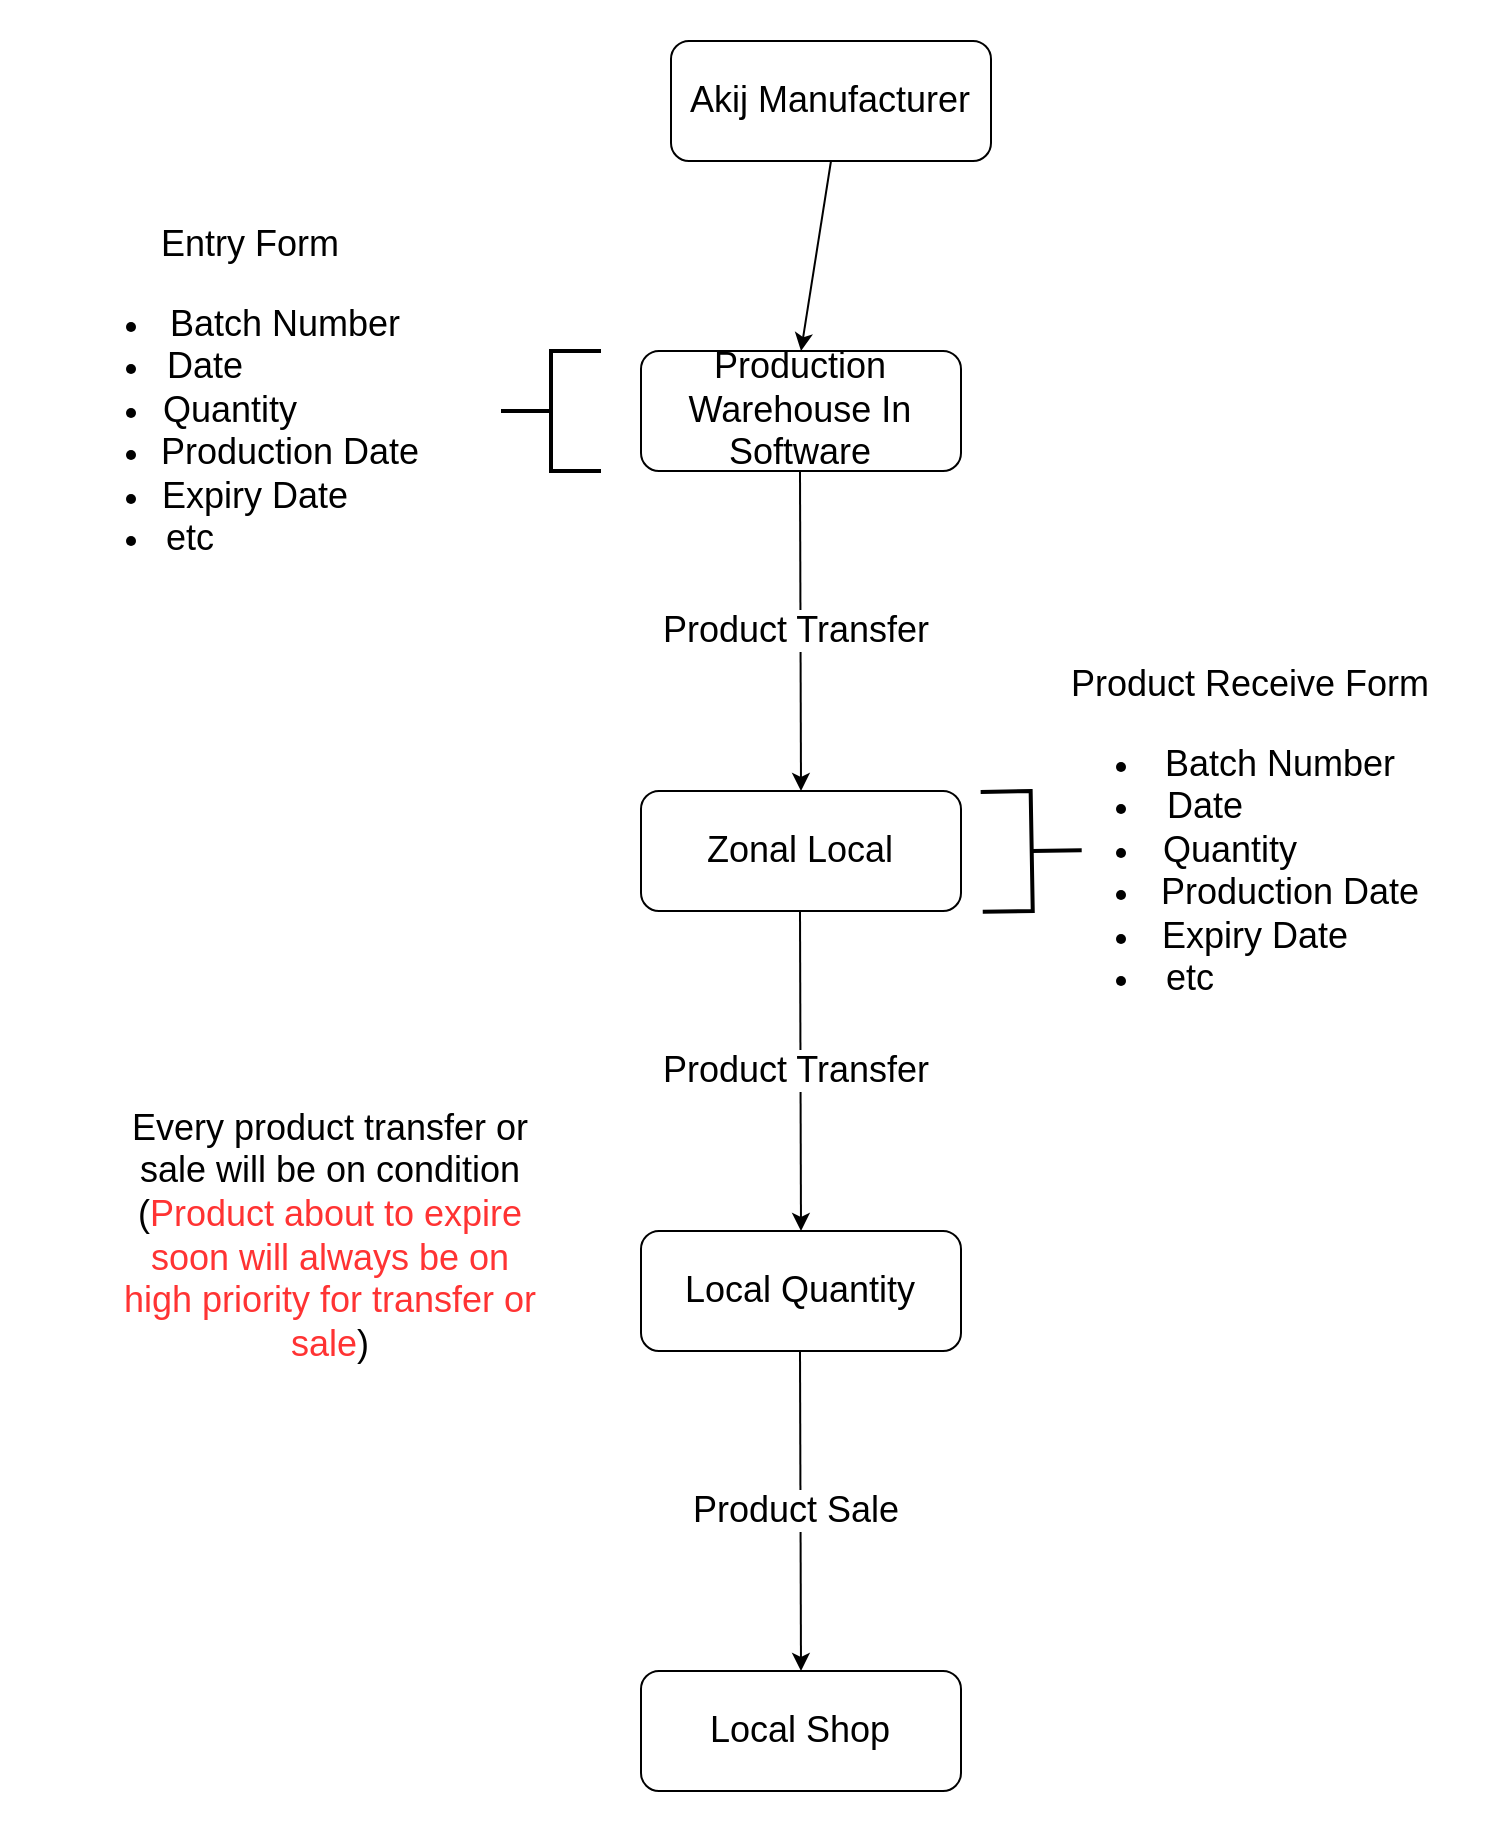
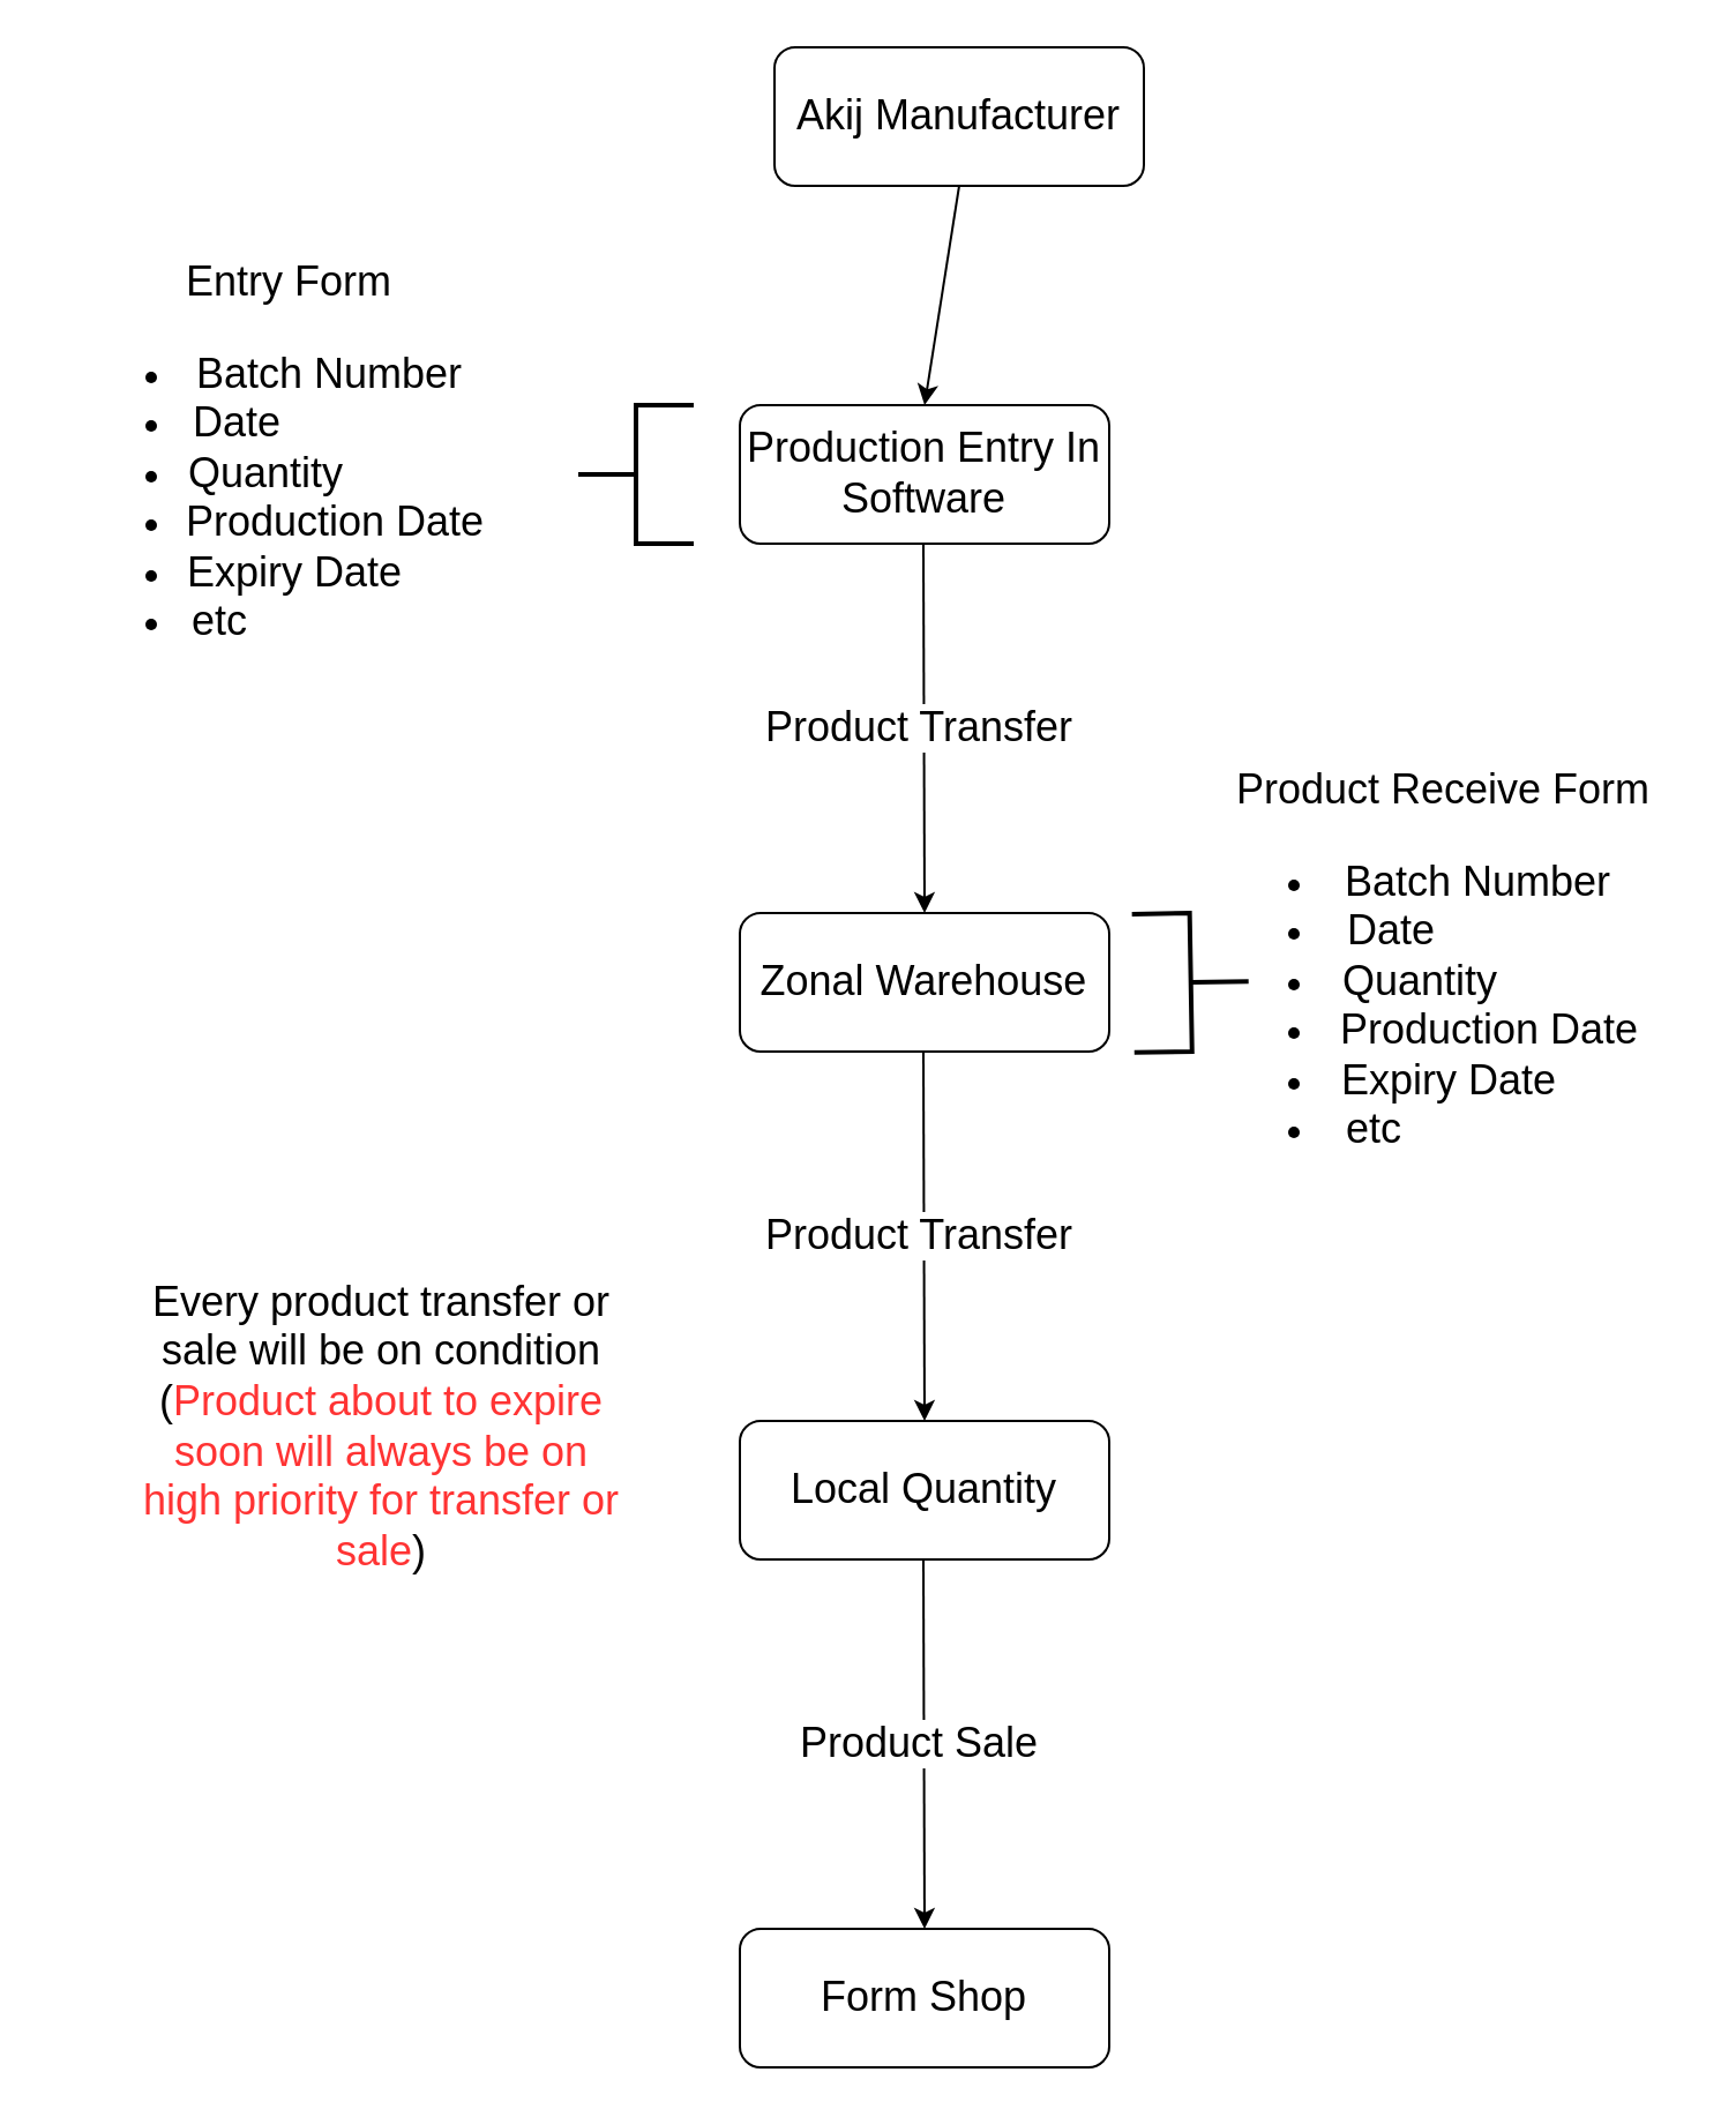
  <mxCell id="0" />
  <mxCell id="1" parent="0" />
  <mxCell id="2" value="&lt;font style=&quot;font-size: 18px;&quot;&gt;Akij Manufacturer&lt;/font&gt;" style="rounded=1;whiteSpace=wrap;html=1;" vertex="1" parent="1"><mxGeometry x="335" y="20" width="160" height="60" as="geometry" /></mxCell>
- <mxCell id="3" value="&lt;font style=&quot;font-size: 18px;&quot;&gt;Production Warehouse In Software&lt;/font&gt;" style="rounded=1;whiteSpace=wrap;html=1;" vertex="1" parent="1"><mxGeometry x="320" y="175" width="160" height="60" as="geometry" /></mxCell>
+ <mxCell id="3" value="&lt;font style=&quot;font-size: 18px;&quot;&gt;Production Entry In Software&lt;/font&gt;" style="rounded=1;whiteSpace=wrap;html=1;" vertex="1" parent="1"><mxGeometry x="320" y="175" width="160" height="60" as="geometry" /></mxCell>
  <mxCell id="4" value="" style="strokeWidth=2;html=1;shape=mxgraph.flowchart.annotation_2;align=left;labelPosition=right;pointerEvents=1;fontSize=18;" vertex="1" parent="1"><mxGeometry x="250" y="175" width="50" height="60" as="geometry" /></mxCell>
  <mxCell id="5" value="Entry Form&lt;br&gt;&lt;ul&gt;&lt;li&gt;Batch Number&amp;nbsp;&lt;/li&gt;&lt;li&gt;Date&amp;nbsp; &amp;nbsp; &amp;nbsp; &amp;nbsp; &amp;nbsp; &amp;nbsp; &amp;nbsp; &amp;nbsp; &amp;nbsp;&lt;/li&gt;&lt;li&gt;Quantity&amp;nbsp; &amp;nbsp; &amp;nbsp; &amp;nbsp; &amp;nbsp; &amp;nbsp;&amp;nbsp;&lt;/li&gt;&lt;li&gt;Production Date&lt;/li&gt;&lt;li&gt;Expiry Date&amp;nbsp; &amp;nbsp; &amp;nbsp; &amp;nbsp;&lt;/li&gt;&lt;li&gt;etc&amp;nbsp; &amp;nbsp; &amp;nbsp; &amp;nbsp; &amp;nbsp; &amp;nbsp; &amp;nbsp; &amp;nbsp; &amp;nbsp; &amp;nbsp;&amp;nbsp;&lt;/li&gt;&lt;/ul&gt;" style="text;html=1;strokeColor=none;fillColor=none;align=center;verticalAlign=middle;whiteSpace=wrap;rounded=0;fontSize=18;" vertex="1" parent="1"><mxGeometry x="20" y="122.5" width="210" height="165" as="geometry" /></mxCell>
- <mxCell id="6" value="&lt;font style=&quot;font-size: 18px;&quot;&gt;Zonal Local&lt;/font&gt;" style="rounded=1;whiteSpace=wrap;html=1;" vertex="1" parent="1"><mxGeometry x="320" y="395" width="160" height="60" as="geometry" /></mxCell>
+ <mxCell id="6" value="&lt;font style=&quot;font-size: 18px;&quot;&gt;Zonal Warehouse&lt;/font&gt;" style="rounded=1;whiteSpace=wrap;html=1;" vertex="1" parent="1"><mxGeometry x="320" y="395" width="160" height="60" as="geometry" /></mxCell>
  <mxCell id="7" value="" style="endArrow=classic;html=1;rounded=0;fontSize=18;entryX=0.5;entryY=0;entryDx=0;entryDy=0;" edge="1" parent="1" target="6"><mxGeometry relative="1" as="geometry"><mxPoint x="399.5" y="235" as="sourcePoint" /><mxPoint x="399.5" y="565" as="targetPoint" /></mxGeometry></mxCell>
  <mxCell id="8" value="Product Transfer&amp;nbsp;" style="edgeLabel;resizable=0;html=1;align=center;verticalAlign=middle;fontSize=18;" connectable="0" vertex="1" parent="7"><mxGeometry relative="1" as="geometry" /></mxCell>
  <mxCell id="9" value="" style="endArrow=classic;html=1;rounded=0;fontSize=18;exitX=0.5;exitY=1;exitDx=0;exitDy=0;" edge="1" parent="1" source="2"><mxGeometry width="50" height="50" relative="1" as="geometry"><mxPoint x="399.5" y="105" as="sourcePoint" /><mxPoint x="400" y="175" as="targetPoint" /></mxGeometry></mxCell>
  <mxCell id="10" value="" style="strokeWidth=2;html=1;shape=mxgraph.flowchart.annotation_2;align=left;labelPosition=right;pointerEvents=1;fontSize=18;rotation=-181;" vertex="1" parent="1"><mxGeometry x="490.35" y="395" width="50" height="60" as="geometry" /></mxCell>
  <mxCell id="11" value="Product Receive Form&lt;br&gt;&lt;ul&gt;&lt;li&gt;Batch Number&amp;nbsp;&amp;nbsp;&lt;/li&gt;&lt;li&gt;Date&amp;nbsp; &amp;nbsp; &amp;nbsp; &amp;nbsp; &amp;nbsp; &amp;nbsp; &amp;nbsp; &amp;nbsp; &amp;nbsp;&lt;/li&gt;&lt;li&gt;Quantity&amp;nbsp; &amp;nbsp; &amp;nbsp; &amp;nbsp; &amp;nbsp; &amp;nbsp;&amp;nbsp;&lt;/li&gt;&lt;li&gt;Production Date&lt;/li&gt;&lt;li&gt;Expiry Date&amp;nbsp; &amp;nbsp; &amp;nbsp; &amp;nbsp;&lt;/li&gt;&lt;li&gt;etc&amp;nbsp; &amp;nbsp; &amp;nbsp; &amp;nbsp; &amp;nbsp; &amp;nbsp; &amp;nbsp; &amp;nbsp; &amp;nbsp; &amp;nbsp;&amp;nbsp;&lt;/li&gt;&lt;/ul&gt;" style="text;html=1;strokeColor=none;fillColor=none;align=center;verticalAlign=middle;whiteSpace=wrap;rounded=0;fontSize=18;" vertex="1" parent="1"><mxGeometry x="520" y="342.5" width="210" height="165" as="geometry" /></mxCell>
  <mxCell id="12" value="&lt;font style=&quot;font-size: 18px;&quot;&gt;Local Quantity&lt;/font&gt;" style="rounded=1;whiteSpace=wrap;html=1;" vertex="1" parent="1"><mxGeometry x="320" y="615" width="160" height="60" as="geometry" /></mxCell>
  <mxCell id="13" value="" style="endArrow=classic;html=1;rounded=0;fontSize=18;entryX=0.5;entryY=0;entryDx=0;entryDy=0;" edge="1" parent="1"><mxGeometry relative="1" as="geometry"><mxPoint x="399.5" y="455" as="sourcePoint" /><mxPoint x="400" y="615" as="targetPoint" /></mxGeometry></mxCell>
  <mxCell id="14" value="Product Transfer&amp;nbsp;" style="edgeLabel;resizable=0;html=1;align=center;verticalAlign=middle;fontSize=18;" connectable="0" vertex="1" parent="13"><mxGeometry relative="1" as="geometry" /></mxCell>
  <mxCell id="15" value="" style="endArrow=classic;html=1;rounded=0;fontSize=18;entryX=0.5;entryY=0;entryDx=0;entryDy=0;" edge="1" parent="1"><mxGeometry relative="1" as="geometry"><mxPoint x="399.5" y="675" as="sourcePoint" /><mxPoint x="400" y="835" as="targetPoint" /></mxGeometry></mxCell>
  <mxCell id="16" value="Product Sale&amp;nbsp;" style="edgeLabel;resizable=0;html=1;align=center;verticalAlign=middle;fontSize=18;" connectable="0" vertex="1" parent="15"><mxGeometry relative="1" as="geometry" /></mxCell>
- <mxCell id="17" value="&lt;font style=&quot;font-size: 18px;&quot;&gt;Local Shop&lt;/font&gt;" style="rounded=1;whiteSpace=wrap;html=1;" vertex="1" parent="1"><mxGeometry x="320" y="835" width="160" height="60" as="geometry" /></mxCell>
+ <mxCell id="17" value="&lt;font style=&quot;font-size: 18px;&quot;&gt;Form Shop&lt;/font&gt;" style="rounded=1;whiteSpace=wrap;html=1;" vertex="1" parent="1"><mxGeometry x="320" y="835" width="160" height="60" as="geometry" /></mxCell>
  <mxCell id="18" value="Every product transfer or sale will be on condition&lt;br&gt;(&lt;font color=&quot;#ff3333&quot;&gt;Product about to expire soon will always be on high priority for transfer or sale&lt;/font&gt;)" style="text;html=1;strokeColor=none;fillColor=none;align=center;verticalAlign=middle;whiteSpace=wrap;rounded=0;fontSize=18;" vertex="1" parent="1"><mxGeometry x="60" y="535" width="210" height="165" as="geometry" /></mxCell>
